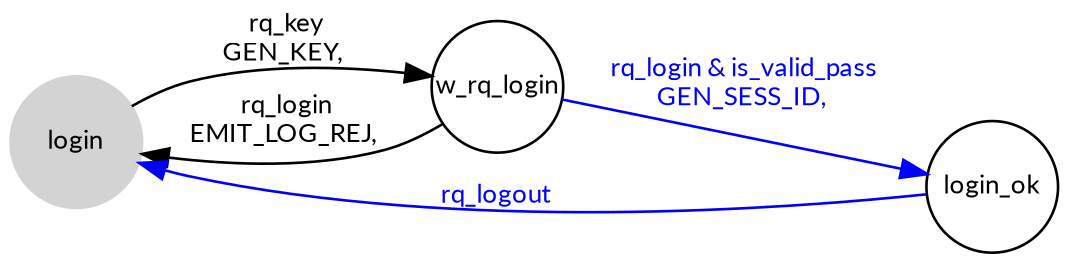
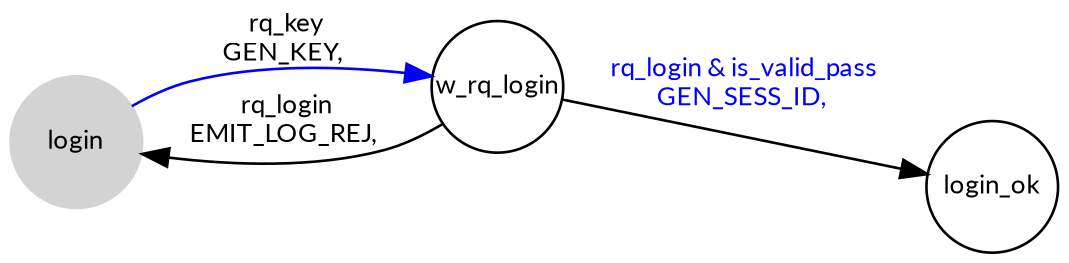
  digraph {
    fontname=Lato
    rankdir=LR
    node [fixedsize=true fontname=Lato fontsize=10 shape=circle]
    edge [color=black fixedsize=true fontcolor=black fontname=Lato fontsize=10]
    n1 [color=lightgrey label=login style=filled width=0.7]
    w_rq_login [width=0.7]
    login_ok [width=0.7]
-   n1 -> w_rq_login [label="rq_key\nGEN_KEY, "]
+   n1 -> w_rq_login [color=blue label="rq_key\nGEN_KEY, "]
    w_rq_login -> n1 [label="rq_login\nEMIT_LOG_REJ, "]
-   w_rq_login -> login_ok [color=blue fontcolor=blue label="rq_login & is_valid_pass\nGEN_SESS_ID, "]
-   login_ok -> n1 [color=blue fontcolor=blue label=rq_logout]
+   w_rq_login -> login_ok [fontcolor=blue label="rq_login & is_valid_pass\nGEN_SESS_ID, "]
  }
